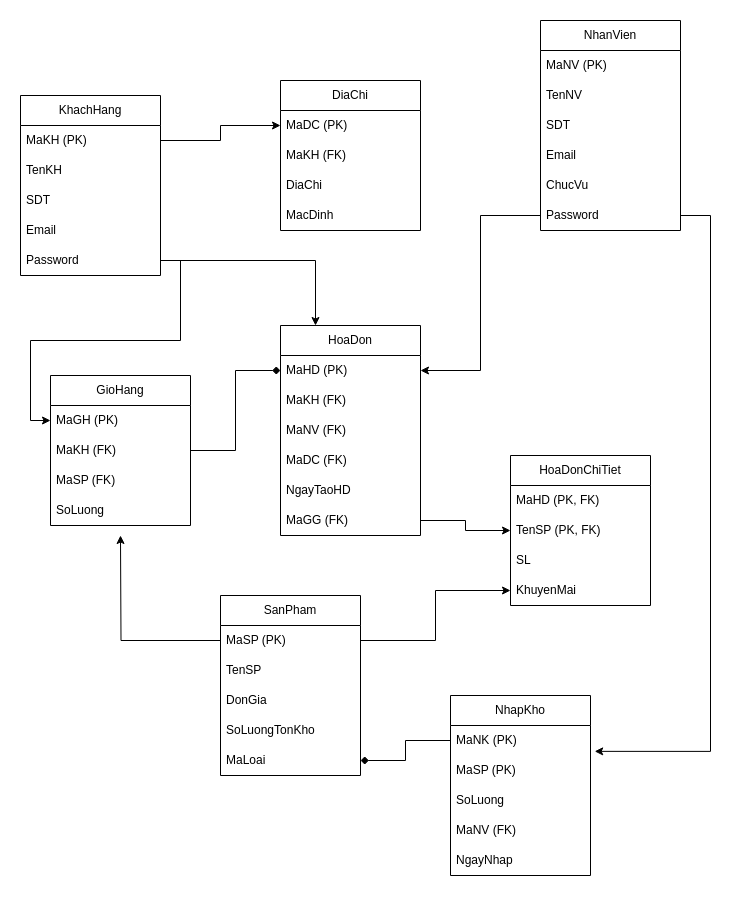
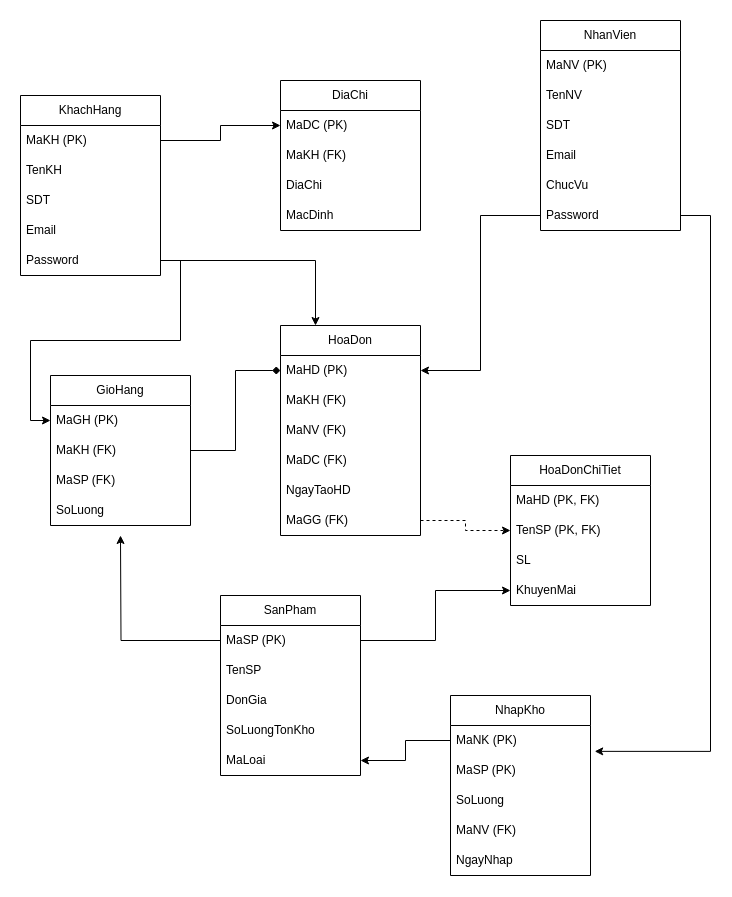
  <mxCell id="0" />
  <mxCell id="1" parent="0" />
  <mxCell id="2" value="KhachHang" style="swimlane;fontStyle=0;childLayout=stackLayout;horizontal=1;startSize=30;horizontalStack=0;resizeParent=1;resizeParentMax=0;resizeLast=0;collapsible=1;marginBottom=0;whiteSpace=wrap;html=1;" vertex="1" parent="1"><mxGeometry x="20" y="95" width="140" height="180" as="geometry" /></mxCell>
  <mxCell id="3" value="MaKH (PK)" style="text;strokeColor=none;fillColor=none;align=left;verticalAlign=middle;spacingLeft=4;spacingRight=4;overflow=hidden;points=[[0,0.5],[1,0.5]];portConstraint=eastwest;rotatable=0;whiteSpace=wrap;html=1;" vertex="1" parent="2"><mxGeometry y="30" width="140" height="30" as="geometry" /></mxCell>
  <mxCell id="4" value="TenKH" style="text;strokeColor=none;fillColor=none;align=left;verticalAlign=middle;spacingLeft=4;spacingRight=4;overflow=hidden;points=[[0,0.5],[1,0.5]];portConstraint=eastwest;rotatable=0;whiteSpace=wrap;html=1;" vertex="1" parent="2"><mxGeometry y="60" width="140" height="30" as="geometry" /></mxCell>
  <mxCell id="5" value="SDT" style="text;strokeColor=none;fillColor=none;align=left;verticalAlign=middle;spacingLeft=4;spacingRight=4;overflow=hidden;points=[[0,0.5],[1,0.5]];portConstraint=eastwest;rotatable=0;whiteSpace=wrap;html=1;" vertex="1" parent="2"><mxGeometry y="90" width="140" height="30" as="geometry" /></mxCell>
  <mxCell id="6" value="Email" style="text;strokeColor=none;fillColor=none;align=left;verticalAlign=middle;spacingLeft=4;spacingRight=4;overflow=hidden;points=[[0,0.5],[1,0.5]];portConstraint=eastwest;rotatable=0;whiteSpace=wrap;html=1;" vertex="1" parent="2"><mxGeometry y="120" width="140" height="30" as="geometry" /></mxCell>
  <mxCell id="7" value="Password" style="text;strokeColor=none;fillColor=none;align=left;verticalAlign=middle;spacingLeft=4;spacingRight=4;overflow=hidden;points=[[0,0.5],[1,0.5]];portConstraint=eastwest;rotatable=0;whiteSpace=wrap;html=1;" vertex="1" parent="2"><mxGeometry y="150" width="140" height="30" as="geometry" /></mxCell>
  <mxCell id="8" value="DiaChi" style="swimlane;fontStyle=0;childLayout=stackLayout;horizontal=1;startSize=30;horizontalStack=0;resizeParent=1;resizeParentMax=0;resizeLast=0;collapsible=1;marginBottom=0;whiteSpace=wrap;html=1;" vertex="1" parent="1"><mxGeometry x="280" y="80" width="140" height="150" as="geometry" /></mxCell>
  <mxCell id="9" value="MaDC (PK)" style="text;strokeColor=none;fillColor=none;align=left;verticalAlign=middle;spacingLeft=4;spacingRight=4;overflow=hidden;points=[[0,0.5],[1,0.5]];portConstraint=eastwest;rotatable=0;whiteSpace=wrap;html=1;" vertex="1" parent="8"><mxGeometry y="30" width="140" height="30" as="geometry" /></mxCell>
  <mxCell id="10" value="MaKH (FK)" style="text;strokeColor=none;fillColor=none;align=left;verticalAlign=middle;spacingLeft=4;spacingRight=4;overflow=hidden;points=[[0,0.5],[1,0.5]];portConstraint=eastwest;rotatable=0;whiteSpace=wrap;html=1;" vertex="1" parent="8"><mxGeometry y="60" width="140" height="30" as="geometry" /></mxCell>
  <mxCell id="11" value="DiaChi&lt;span style=&quot;color: rgba(0, 0, 0, 0); font-family: monospace; font-size: 0px; text-wrap-mode: nowrap;&quot;&gt;%3CmxGraphModel%3E%3Croot%3E%3CmxCell%20id%3D%220%22%2F%3E%3CmxCell%20id%3D%221%22%20parent%3D%220%22%2F%3E%3CmxCell%20id%3D%222%22%20value%3D%22SDT%22%20style%3D%22text%3BstrokeColor%3Dnone%3BfillColor%3Dnone%3Balign%3Dleft%3BverticalAlign%3Dmiddle%3BspacingLeft%3D4%3BspacingRight%3D4%3Boverflow%3Dhidden%3Bpoints%3D%5B%5B0%2C0.5%5D%2C%5B1%2C0.5%5D%5D%3BportConstraint%3Deastwest%3Brotatable%3D0%3BwhiteSpace%3Dwrap%3Bhtml%3D1%3B%22%20vertex%3D%221%22%20parent%3D%221%22%3E%3CmxGeometry%20x%3D%22130%22%20y%3D%22350%22%20width%3D%22140%22%20height%3D%2230%22%20as%3D%22geometry%22%2F%3E%3C%2FmxCell%3E%3C%2Froot%3E%3C%2FmxGraphModel%3E&lt;/span&gt;" style="text;strokeColor=none;fillColor=none;align=left;verticalAlign=middle;spacingLeft=4;spacingRight=4;overflow=hidden;points=[[0,0.5],[1,0.5]];portConstraint=eastwest;rotatable=0;whiteSpace=wrap;html=1;" vertex="1" parent="8"><mxGeometry y="90" width="140" height="30" as="geometry" /></mxCell>
  <mxCell id="12" value="MacDinh" style="text;strokeColor=none;fillColor=none;align=left;verticalAlign=middle;spacingLeft=4;spacingRight=4;overflow=hidden;points=[[0,0.5],[1,0.5]];portConstraint=eastwest;rotatable=0;whiteSpace=wrap;html=1;" vertex="1" parent="8"><mxGeometry y="120" width="140" height="30" as="geometry" /></mxCell>
  <mxCell id="13" style="edgeStyle=orthogonalEdgeStyle;rounded=0;orthogonalLoop=1;jettySize=auto;html=1;entryX=0;entryY=0.5;entryDx=0;entryDy=0;" edge="1" parent="1" source="3" target="9"><mxGeometry relative="1" as="geometry" /></mxCell>
  <mxCell id="14" value="NhanVien" style="swimlane;fontStyle=0;childLayout=stackLayout;horizontal=1;startSize=30;horizontalStack=0;resizeParent=1;resizeParentMax=0;resizeLast=0;collapsible=1;marginBottom=0;whiteSpace=wrap;html=1;" vertex="1" parent="1"><mxGeometry x="540" y="20" width="140" height="210" as="geometry" /></mxCell>
  <mxCell id="15" value="MaNV (PK)" style="text;strokeColor=none;fillColor=none;align=left;verticalAlign=middle;spacingLeft=4;spacingRight=4;overflow=hidden;points=[[0,0.5],[1,0.5]];portConstraint=eastwest;rotatable=0;whiteSpace=wrap;html=1;" vertex="1" parent="14"><mxGeometry y="30" width="140" height="30" as="geometry" /></mxCell>
  <mxCell id="16" value="TenNV" style="text;strokeColor=none;fillColor=none;align=left;verticalAlign=middle;spacingLeft=4;spacingRight=4;overflow=hidden;points=[[0,0.5],[1,0.5]];portConstraint=eastwest;rotatable=0;whiteSpace=wrap;html=1;" vertex="1" parent="14"><mxGeometry y="60" width="140" height="30" as="geometry" /></mxCell>
  <mxCell id="17" value="SDT" style="text;strokeColor=none;fillColor=none;align=left;verticalAlign=middle;spacingLeft=4;spacingRight=4;overflow=hidden;points=[[0,0.5],[1,0.5]];portConstraint=eastwest;rotatable=0;whiteSpace=wrap;html=1;" vertex="1" parent="14"><mxGeometry y="90" width="140" height="30" as="geometry" /></mxCell>
  <mxCell id="18" value="Email" style="text;strokeColor=none;fillColor=none;align=left;verticalAlign=middle;spacingLeft=4;spacingRight=4;overflow=hidden;points=[[0,0.5],[1,0.5]];portConstraint=eastwest;rotatable=0;whiteSpace=wrap;html=1;" vertex="1" parent="14"><mxGeometry y="120" width="140" height="30" as="geometry" /></mxCell>
  <mxCell id="19" value="ChucVu" style="text;strokeColor=none;fillColor=none;align=left;verticalAlign=middle;spacingLeft=4;spacingRight=4;overflow=hidden;points=[[0,0.5],[1,0.5]];portConstraint=eastwest;rotatable=0;whiteSpace=wrap;html=1;" vertex="1" parent="14"><mxGeometry y="150" width="140" height="30" as="geometry" /></mxCell>
  <mxCell id="20" value="Password" style="text;strokeColor=none;fillColor=none;align=left;verticalAlign=middle;spacingLeft=4;spacingRight=4;overflow=hidden;points=[[0,0.5],[1,0.5]];portConstraint=eastwest;rotatable=0;whiteSpace=wrap;html=1;" vertex="1" parent="14"><mxGeometry y="180" width="140" height="30" as="geometry" /></mxCell>
  <mxCell id="21" value="HoaDon" style="swimlane;fontStyle=0;childLayout=stackLayout;horizontal=1;startSize=30;horizontalStack=0;resizeParent=1;resizeParentMax=0;resizeLast=0;collapsible=1;marginBottom=0;whiteSpace=wrap;html=1;" vertex="1" parent="1"><mxGeometry x="280" y="325" width="140" height="210" as="geometry" /></mxCell>
  <mxCell id="22" value="MaHD (PK)" style="text;strokeColor=none;fillColor=none;align=left;verticalAlign=middle;spacingLeft=4;spacingRight=4;overflow=hidden;points=[[0,0.5],[1,0.5]];portConstraint=eastwest;rotatable=0;whiteSpace=wrap;html=1;" vertex="1" parent="21"><mxGeometry y="30" width="140" height="30" as="geometry" /></mxCell>
  <mxCell id="23" value="MaKH (FK)" style="text;strokeColor=none;fillColor=none;align=left;verticalAlign=middle;spacingLeft=4;spacingRight=4;overflow=hidden;points=[[0,0.5],[1,0.5]];portConstraint=eastwest;rotatable=0;whiteSpace=wrap;html=1;" vertex="1" parent="21"><mxGeometry y="60" width="140" height="30" as="geometry" /></mxCell>
  <mxCell id="24" value="MaNV (FK)" style="text;strokeColor=none;fillColor=none;align=left;verticalAlign=middle;spacingLeft=4;spacingRight=4;overflow=hidden;points=[[0,0.5],[1,0.5]];portConstraint=eastwest;rotatable=0;whiteSpace=wrap;html=1;" vertex="1" parent="21"><mxGeometry y="90" width="140" height="30" as="geometry" /></mxCell>
  <mxCell id="25" value="MaDC (FK)" style="text;strokeColor=none;fillColor=none;align=left;verticalAlign=middle;spacingLeft=4;spacingRight=4;overflow=hidden;points=[[0,0.5],[1,0.5]];portConstraint=eastwest;rotatable=0;whiteSpace=wrap;html=1;" vertex="1" parent="21"><mxGeometry y="120" width="140" height="30" as="geometry" /></mxCell>
  <mxCell id="26" value="NgayTaoHD" style="text;strokeColor=none;fillColor=none;align=left;verticalAlign=middle;spacingLeft=4;spacingRight=4;overflow=hidden;points=[[0,0.5],[1,0.5]];portConstraint=eastwest;rotatable=0;whiteSpace=wrap;html=1;" vertex="1" parent="21"><mxGeometry y="150" width="140" height="30" as="geometry" /></mxCell>
  <mxCell id="27" value="MaGG (FK)" style="text;strokeColor=none;fillColor=none;align=left;verticalAlign=middle;spacingLeft=4;spacingRight=4;overflow=hidden;points=[[0,0.5],[1,0.5]];portConstraint=eastwest;rotatable=0;whiteSpace=wrap;html=1;" vertex="1" parent="21"><mxGeometry y="180" width="140" height="30" as="geometry" /></mxCell>
  <mxCell id="28" style="edgeStyle=orthogonalEdgeStyle;rounded=0;orthogonalLoop=1;jettySize=auto;html=1;entryX=0.25;entryY=0;entryDx=0;entryDy=0;" edge="1" parent="1" source="7" target="21"><mxGeometry relative="1" as="geometry" /></mxCell>
  <mxCell id="29" style="edgeStyle=orthogonalEdgeStyle;rounded=0;orthogonalLoop=1;jettySize=auto;html=1;entryX=1;entryY=0.5;entryDx=0;entryDy=0;" edge="1" parent="1" source="20" target="22"><mxGeometry relative="1" as="geometry" /></mxCell>
  <mxCell id="30" value="HoaDonChiTiet" style="swimlane;fontStyle=0;childLayout=stackLayout;horizontal=1;startSize=30;horizontalStack=0;resizeParent=1;resizeParentMax=0;resizeLast=0;collapsible=1;marginBottom=0;whiteSpace=wrap;html=1;" vertex="1" parent="1"><mxGeometry x="510" y="455" width="140" height="150" as="geometry" /></mxCell>
  <mxCell id="31" value="MaHD (PK, FK)" style="text;strokeColor=none;fillColor=none;align=left;verticalAlign=middle;spacingLeft=4;spacingRight=4;overflow=hidden;points=[[0,0.5],[1,0.5]];portConstraint=eastwest;rotatable=0;whiteSpace=wrap;html=1;" vertex="1" parent="30"><mxGeometry y="30" width="140" height="30" as="geometry" /></mxCell>
  <mxCell id="32" value="TenSP (PK, FK)" style="text;strokeColor=none;fillColor=none;align=left;verticalAlign=middle;spacingLeft=4;spacingRight=4;overflow=hidden;points=[[0,0.5],[1,0.5]];portConstraint=eastwest;rotatable=0;whiteSpace=wrap;html=1;" vertex="1" parent="30"><mxGeometry y="60" width="140" height="30" as="geometry" /></mxCell>
  <mxCell id="33" value="SL" style="text;strokeColor=none;fillColor=none;align=left;verticalAlign=middle;spacingLeft=4;spacingRight=4;overflow=hidden;points=[[0,0.5],[1,0.5]];portConstraint=eastwest;rotatable=0;whiteSpace=wrap;html=1;" vertex="1" parent="30"><mxGeometry y="90" width="140" height="30" as="geometry" /></mxCell>
  <mxCell id="34" value="KhuyenMai" style="text;strokeColor=none;fillColor=none;align=left;verticalAlign=middle;spacingLeft=4;spacingRight=4;overflow=hidden;points=[[0,0.5],[1,0.5]];portConstraint=eastwest;rotatable=0;whiteSpace=wrap;html=1;" vertex="1" parent="30"><mxGeometry y="120" width="140" height="30" as="geometry" /></mxCell>
- <mxCell id="35" style="edgeStyle=orthogonalEdgeStyle;rounded=0;orthogonalLoop=1;jettySize=auto;html=1;exitX=1;exitY=0.5;exitDx=0;exitDy=0;" edge="1" parent="1" source="27" target="30"><mxGeometry relative="1" as="geometry" /></mxCell>
+ <mxCell id="35" style="edgeStyle=orthogonalEdgeStyle;rounded=0;orthogonalLoop=1;jettySize=auto;html=1;exitX=1;exitY=0.5;exitDx=0;exitDy=0;dashed=1;" edge="1" parent="1" source="27" target="30"><mxGeometry relative="1" as="geometry" /></mxCell>
  <mxCell id="36" value="SanPham" style="swimlane;fontStyle=0;childLayout=stackLayout;horizontal=1;startSize=30;horizontalStack=0;resizeParent=1;resizeParentMax=0;resizeLast=0;collapsible=1;marginBottom=0;whiteSpace=wrap;html=1;" vertex="1" parent="1"><mxGeometry x="220" y="595" width="140" height="180" as="geometry" /></mxCell>
  <mxCell id="37" style="edgeStyle=orthogonalEdgeStyle;rounded=0;orthogonalLoop=1;jettySize=auto;html=1;exitX=0;exitY=0.5;exitDx=0;exitDy=0;" edge="1" parent="36" source="38"><mxGeometry relative="1" as="geometry"><mxPoint x="-100" y="-60" as="targetPoint" /></mxGeometry></mxCell>
  <mxCell id="38" value="MaSP (PK)" style="text;strokeColor=none;fillColor=none;align=left;verticalAlign=middle;spacingLeft=4;spacingRight=4;overflow=hidden;points=[[0,0.5],[1,0.5]];portConstraint=eastwest;rotatable=0;whiteSpace=wrap;html=1;" vertex="1" parent="36"><mxGeometry y="30" width="140" height="30" as="geometry" /></mxCell>
  <mxCell id="39" value="TenSP" style="text;strokeColor=none;fillColor=none;align=left;verticalAlign=middle;spacingLeft=4;spacingRight=4;overflow=hidden;points=[[0,0.5],[1,0.5]];portConstraint=eastwest;rotatable=0;whiteSpace=wrap;html=1;" vertex="1" parent="36"><mxGeometry y="60" width="140" height="30" as="geometry" /></mxCell>
  <mxCell id="40" value="DonGia" style="text;strokeColor=none;fillColor=none;align=left;verticalAlign=middle;spacingLeft=4;spacingRight=4;overflow=hidden;points=[[0,0.5],[1,0.5]];portConstraint=eastwest;rotatable=0;whiteSpace=wrap;html=1;" vertex="1" parent="36"><mxGeometry y="90" width="140" height="30" as="geometry" /></mxCell>
  <mxCell id="41" value="SoLuongTonKho" style="text;strokeColor=none;fillColor=none;align=left;verticalAlign=middle;spacingLeft=4;spacingRight=4;overflow=hidden;points=[[0,0.5],[1,0.5]];portConstraint=eastwest;rotatable=0;whiteSpace=wrap;html=1;" vertex="1" parent="36"><mxGeometry y="120" width="140" height="30" as="geometry" /></mxCell>
  <mxCell id="42" value="MaLoai" style="text;strokeColor=none;fillColor=none;align=left;verticalAlign=middle;spacingLeft=4;spacingRight=4;overflow=hidden;points=[[0,0.5],[1,0.5]];portConstraint=eastwest;rotatable=0;whiteSpace=wrap;html=1;" vertex="1" parent="36"><mxGeometry y="150" width="140" height="30" as="geometry" /></mxCell>
  <mxCell id="43" style="edgeStyle=orthogonalEdgeStyle;rounded=0;orthogonalLoop=1;jettySize=auto;html=1;entryX=0;entryY=0.5;entryDx=0;entryDy=0;" edge="1" parent="1" source="38" target="34"><mxGeometry relative="1" as="geometry" /></mxCell>
  <mxCell id="44" value="NhapKho" style="swimlane;fontStyle=0;childLayout=stackLayout;horizontal=1;startSize=30;horizontalStack=0;resizeParent=1;resizeParentMax=0;resizeLast=0;collapsible=1;marginBottom=0;whiteSpace=wrap;html=1;" vertex="1" parent="1"><mxGeometry x="450" y="695" width="140" height="180" as="geometry" /></mxCell>
  <mxCell id="45" value="MaNK (PK)" style="text;strokeColor=none;fillColor=none;align=left;verticalAlign=middle;spacingLeft=4;spacingRight=4;overflow=hidden;points=[[0,0.5],[1,0.5]];portConstraint=eastwest;rotatable=0;whiteSpace=wrap;html=1;" vertex="1" parent="44"><mxGeometry y="30" width="140" height="30" as="geometry" /></mxCell>
  <mxCell id="46" value="MaSP (PK)" style="text;strokeColor=none;fillColor=none;align=left;verticalAlign=middle;spacingLeft=4;spacingRight=4;overflow=hidden;points=[[0,0.5],[1,0.5]];portConstraint=eastwest;rotatable=0;whiteSpace=wrap;html=1;" vertex="1" parent="44"><mxGeometry y="60" width="140" height="30" as="geometry" /></mxCell>
  <mxCell id="47" value="SoLuong" style="text;strokeColor=none;fillColor=none;align=left;verticalAlign=middle;spacingLeft=4;spacingRight=4;overflow=hidden;points=[[0,0.5],[1,0.5]];portConstraint=eastwest;rotatable=0;whiteSpace=wrap;html=1;" vertex="1" parent="44"><mxGeometry y="90" width="140" height="30" as="geometry" /></mxCell>
  <mxCell id="48" value="MaNV (FK)" style="text;strokeColor=none;fillColor=none;align=left;verticalAlign=middle;spacingLeft=4;spacingRight=4;overflow=hidden;points=[[0,0.5],[1,0.5]];portConstraint=eastwest;rotatable=0;whiteSpace=wrap;html=1;" vertex="1" parent="44"><mxGeometry y="120" width="140" height="30" as="geometry" /></mxCell>
  <mxCell id="49" value="NgayNhap" style="text;strokeColor=none;fillColor=none;align=left;verticalAlign=middle;spacingLeft=4;spacingRight=4;overflow=hidden;points=[[0,0.5],[1,0.5]];portConstraint=eastwest;rotatable=0;whiteSpace=wrap;html=1;" vertex="1" parent="44"><mxGeometry y="150" width="140" height="30" as="geometry" /></mxCell>
  <mxCell id="50" style="edgeStyle=orthogonalEdgeStyle;rounded=0;orthogonalLoop=1;jettySize=auto;html=1;entryX=1.03;entryY=0.862;entryDx=0;entryDy=0;entryPerimeter=0;" edge="1" parent="1" source="20" target="45"><mxGeometry relative="1" as="geometry"><Array as="points"><mxPoint x="710" y="215" /><mxPoint x="710" y="751" /></Array></mxGeometry></mxCell>
  <mxCell id="51" style="edgeStyle=orthogonalEdgeStyle;rounded=0;orthogonalLoop=1;jettySize=auto;html=1;entryX=0;entryY=0.5;entryDx=0;entryDy=0;endArrow=diamond;" edge="1" parent="1" source="52" target="22"><mxGeometry relative="1" as="geometry" /></mxCell>
  <mxCell id="52" value="GioHang" style="swimlane;fontStyle=0;childLayout=stackLayout;horizontal=1;startSize=30;horizontalStack=0;resizeParent=1;resizeParentMax=0;resizeLast=0;collapsible=1;marginBottom=0;whiteSpace=wrap;html=1;" vertex="1" parent="1"><mxGeometry x="50" y="375" width="140" height="150" as="geometry" /></mxCell>
  <mxCell id="53" value="MaGH (PK)" style="text;strokeColor=none;fillColor=none;align=left;verticalAlign=middle;spacingLeft=4;spacingRight=4;overflow=hidden;points=[[0,0.5],[1,0.5]];portConstraint=eastwest;rotatable=0;whiteSpace=wrap;html=1;" vertex="1" parent="52"><mxGeometry y="30" width="140" height="30" as="geometry" /></mxCell>
  <mxCell id="54" value="MaKH (FK)" style="text;strokeColor=none;fillColor=none;align=left;verticalAlign=middle;spacingLeft=4;spacingRight=4;overflow=hidden;points=[[0,0.5],[1,0.5]];portConstraint=eastwest;rotatable=0;whiteSpace=wrap;html=1;" vertex="1" parent="52"><mxGeometry y="60" width="140" height="30" as="geometry" /></mxCell>
  <mxCell id="55" value="MaSP (FK)" style="text;strokeColor=none;fillColor=none;align=left;verticalAlign=middle;spacingLeft=4;spacingRight=4;overflow=hidden;points=[[0,0.5],[1,0.5]];portConstraint=eastwest;rotatable=0;whiteSpace=wrap;html=1;" vertex="1" parent="52"><mxGeometry y="90" width="140" height="30" as="geometry" /></mxCell>
  <mxCell id="56" value="SoLuong" style="text;strokeColor=none;fillColor=none;align=left;verticalAlign=middle;spacingLeft=4;spacingRight=4;overflow=hidden;points=[[0,0.5],[1,0.5]];portConstraint=eastwest;rotatable=0;whiteSpace=wrap;html=1;" vertex="1" parent="52"><mxGeometry y="120" width="140" height="30" as="geometry" /></mxCell>
- <mxCell id="57" style="edgeStyle=orthogonalEdgeStyle;rounded=0;orthogonalLoop=1;jettySize=auto;html=1;entryX=1;entryY=0.5;entryDx=0;entryDy=0;endArrow=diamond;" edge="1" parent="1" source="45" target="42"><mxGeometry relative="1" as="geometry" /></mxCell>
+ <mxCell id="57" style="edgeStyle=orthogonalEdgeStyle;rounded=0;orthogonalLoop=1;jettySize=auto;html=1;entryX=1;entryY=0.5;entryDx=0;entryDy=0;" edge="1" parent="1" source="45" target="42"><mxGeometry relative="1" as="geometry" /></mxCell>
  <mxCell id="58" style="edgeStyle=orthogonalEdgeStyle;rounded=0;orthogonalLoop=1;jettySize=auto;html=1;entryX=0;entryY=0.5;entryDx=0;entryDy=0;" edge="1" parent="1" source="7" target="53"><mxGeometry relative="1" as="geometry" /></mxCell>
